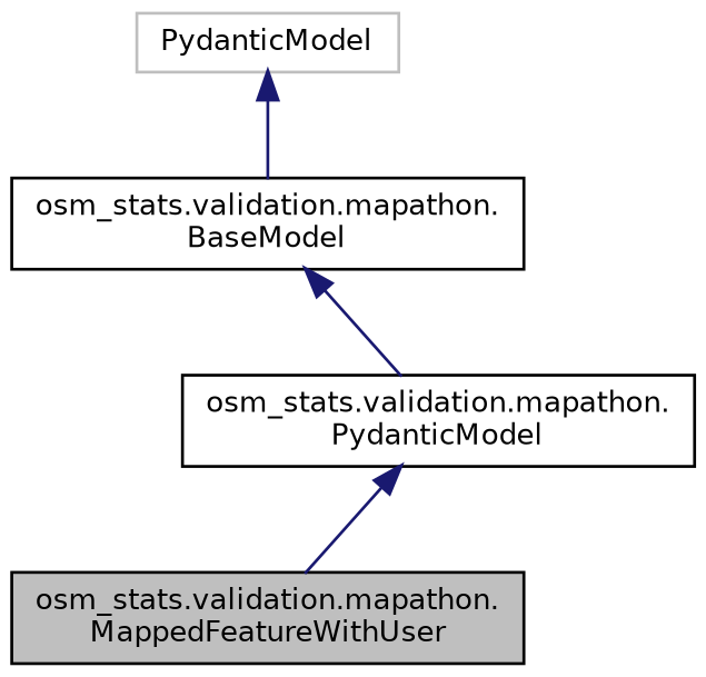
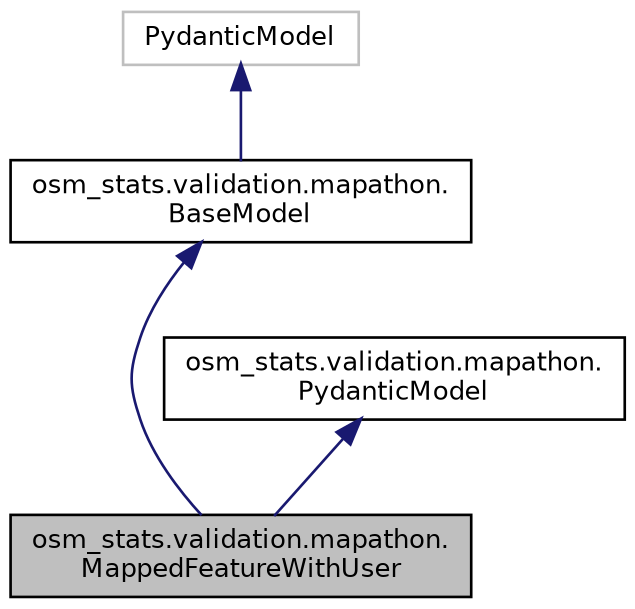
  digraph {
    node [color=black fillcolor=white fontname=Helvetica fontsize=10 shape=record style=filled]
    edge [color=midnightblue dir=back fontname=Helvetica fontsize=10 labelfontname=Helvetica labelfontsize=10 style=solid]
    n1 [fillcolor=grey75 fontcolor=black height=0.2 label="osm_stats.validation.mapathon.\lMappedFeatureWithUser" width=0.4]
    n2 [height=0.2 label="osm_stats.validation.mapathon.\lPydanticModel" width=0.4]
    n3 [height=0.2 label="osm_stats.validation.mapathon.\lBaseModel" width=0.4]
    n4 [color=grey75 height=0.2 label=PydanticModel width=0.4]
    n2 -> n1
-   n3 -> n2
+   n3 -> n1
    n4 -> n3
  }
